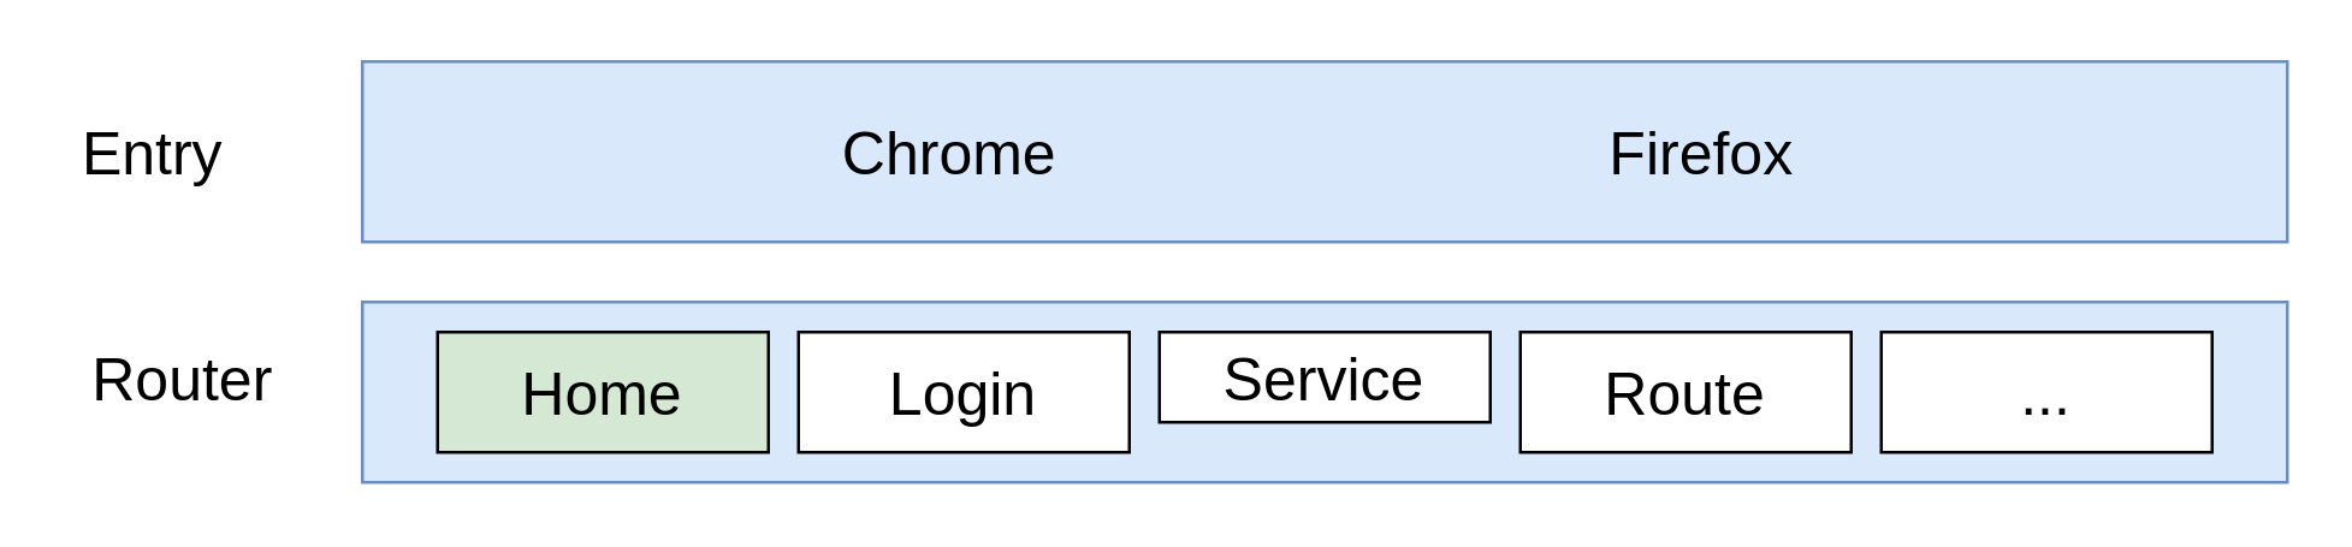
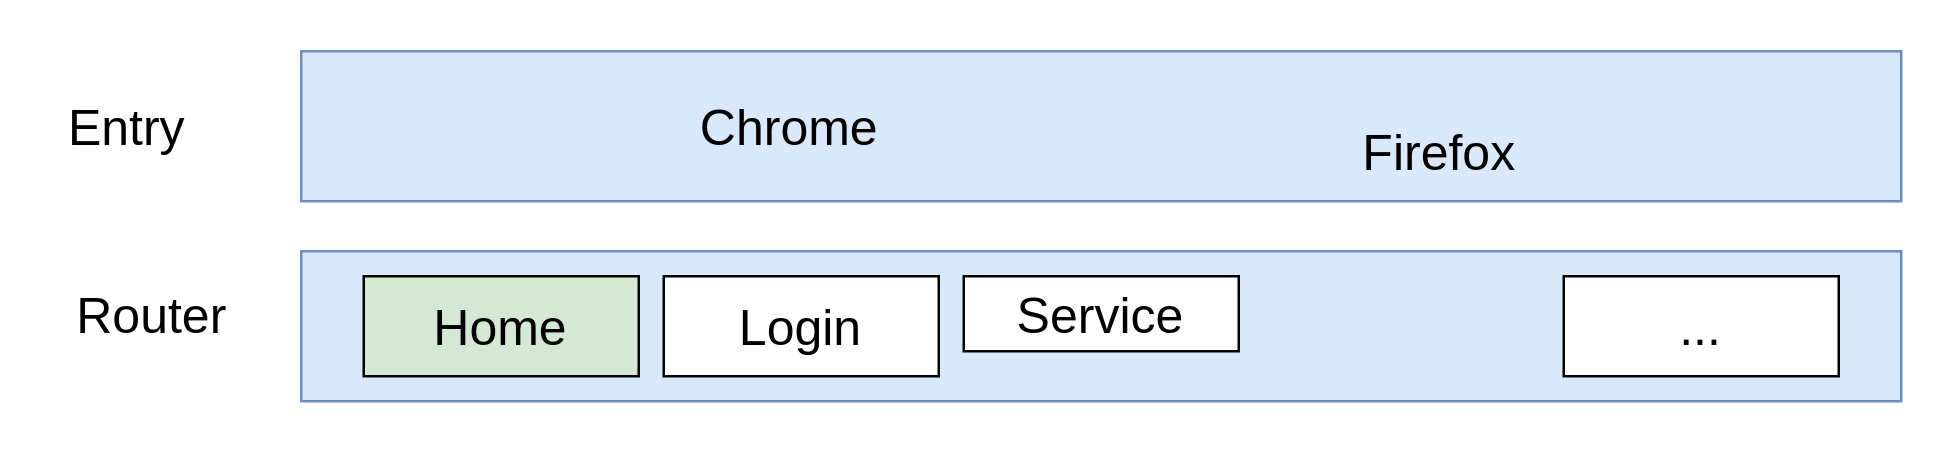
  <mxCell id="0" />
  <mxCell id="1" parent="0" />
  <mxCell id="2" value="" style="rounded=0;whiteSpace=wrap;html=1;fillColor=#dae8fc;strokeColor=#6c8ebf;" vertex="1" parent="1"><mxGeometry x="120" y="20" width="640" height="60" as="geometry" /></mxCell>
  <mxCell id="3" value="" style="rounded=0;whiteSpace=wrap;html=1;fillColor=#dae8fc;strokeColor=#6c8ebf;" vertex="1" parent="1"><mxGeometry x="120" y="100" width="640" height="60" as="geometry" /></mxCell>
  <mxCell id="4" value="Entry" style="text;align=center;verticalAlign=middle;resizable=0;points=[];autosize=1;html=1;fontSize=20;" vertex="1" parent="1"><mxGeometry x="20" y="35" width="60" height="30" as="geometry" /></mxCell>
  <mxCell id="5" value="Chrome" style="text;align=center;verticalAlign=middle;resizable=0;points=[];autosize=1;fontSize=20;html=1;" vertex="1" parent="1"><mxGeometry x="270" y="35" width="90" height="30" as="geometry" /></mxCell>
- <mxCell id="6" value="Firefox" style="text;align=center;verticalAlign=middle;resizable=0;points=[];autosize=1;fontSize=20;html=1;" vertex="1" parent="1"><mxGeometry x="525" y="35" width="80" height="30" as="geometry" /></mxCell>
+ <mxCell id="6" value="Firefox" style="text;align=center;verticalAlign=middle;resizable=0;points=[];autosize=1;fontSize=20;html=1;" vertex="1" parent="1"><mxGeometry x="535" y="45" width="80" height="30" as="geometry" /></mxCell>
  <mxCell id="7" value="Router" style="text;html=1;align=center;verticalAlign=middle;resizable=0;points=[];autosize=1;fontSize=20;" vertex="1" parent="1"><mxGeometry x="20" y="110" width="80" height="30" as="geometry" /></mxCell>
  <mxCell id="8" value="Home" style="rounded=0;whiteSpace=wrap;html=1;sketch=0;fontSize=20;fillColor=#d5e8d4;" vertex="1" parent="1"><mxGeometry x="145" y="110" width="110" height="40" as="geometry" /></mxCell>
  <mxCell id="9" value="Login" style="rounded=0;whiteSpace=wrap;html=1;sketch=0;fontSize=20;" vertex="1" parent="1"><mxGeometry x="265" y="110" width="110" height="40" as="geometry" /></mxCell>
  <mxCell id="10" value="Service" style="rounded=0;whiteSpace=wrap;html=1;sketch=0;fontSize=20;" vertex="1" parent="1"><mxGeometry x="385" y="110" width="110" height="30" as="geometry" /></mxCell>
- <mxCell id="11" value="Route" style="rounded=0;whiteSpace=wrap;html=1;sketch=0;fontSize=20;" vertex="1" parent="1"><mxGeometry x="505" y="110" width="110" height="40" as="geometry" /></mxCell>
  <mxCell id="12" value="..." style="rounded=0;whiteSpace=wrap;html=1;sketch=0;fontSize=20;" vertex="1" parent="1"><mxGeometry x="625" y="110" width="110" height="40" as="geometry" /></mxCell>
